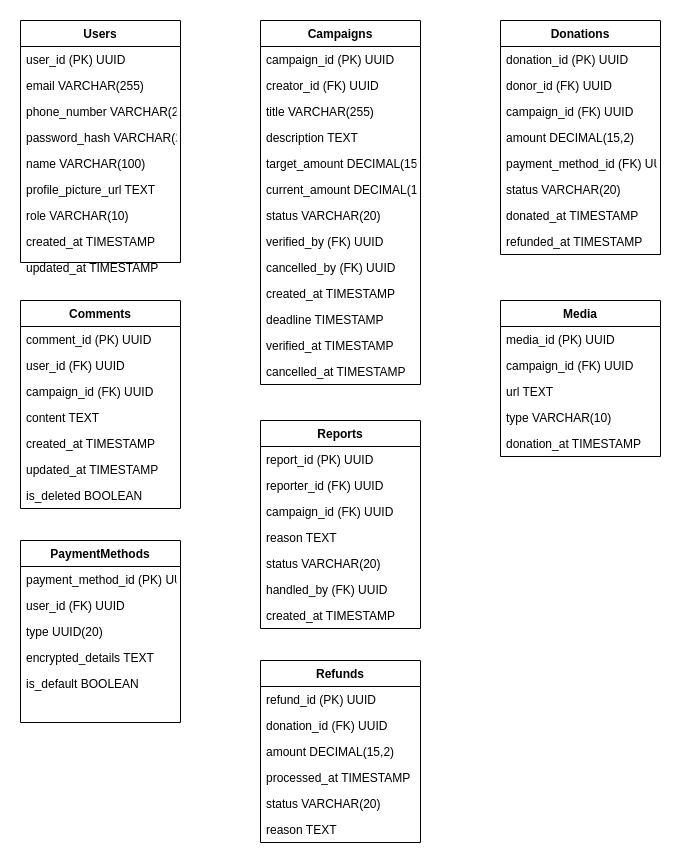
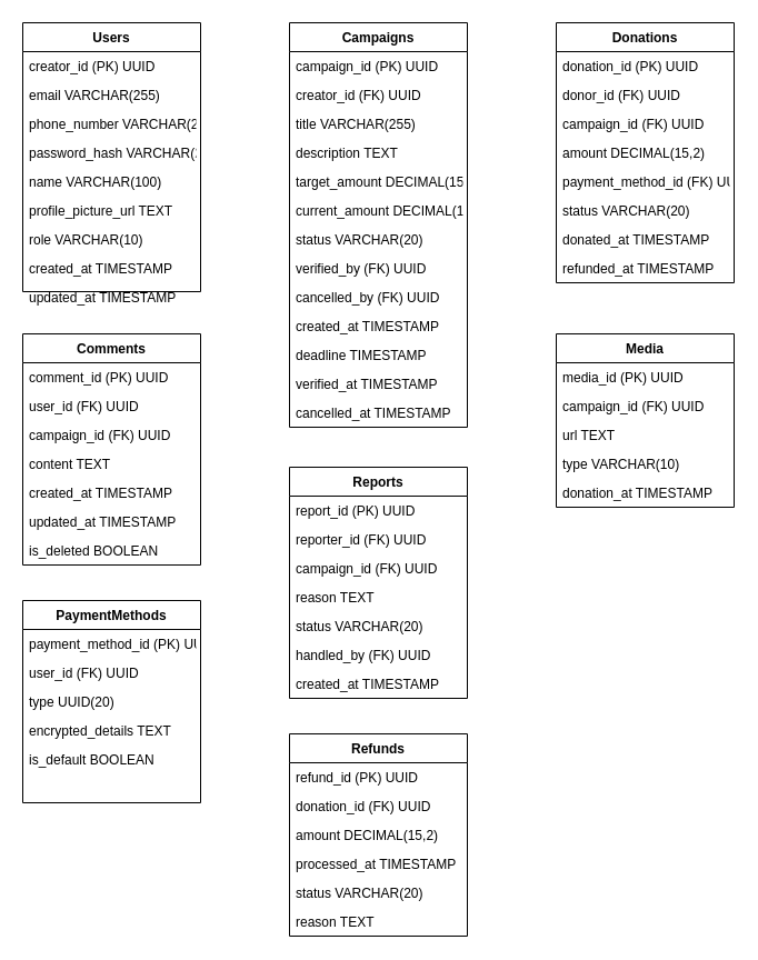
  <mxCell id="0" />
  <mxCell id="1" parent="0" />
  <mxCell id="2" value="Users" style="swimlane;fontStyle=1;align=center;verticalAlign=top;childLayout=stackLayout;horizontal=1;startSize=26;horizontalStack=0;resizeParent=1;resizeParentMax=0;resizeLast=0;collapsible=1;marginBottom=0;" vertex="1" parent="1"><mxGeometry x="20" y="20" width="160" height="242" as="geometry" /></mxCell>
- <mxCell id="3" value="user_id (PK) UUID" style="text;strokeColor=none;fillColor=none;align=left;verticalAlign=top;spacingLeft=4;spacingRight=4;overflow=hidden;rotatable=0;points=[[0,0.5],[1,0.5]];portConstraint=eastwest;" vertex="1" parent="2"><mxGeometry y="26" width="160" height="26" as="geometry" /></mxCell>
+ <mxCell id="3" value="creator_id (PK) UUID" style="text;strokeColor=none;fillColor=none;align=left;verticalAlign=top;spacingLeft=4;spacingRight=4;overflow=hidden;rotatable=0;points=[[0,0.5],[1,0.5]];portConstraint=eastwest;" vertex="1" parent="2"><mxGeometry y="26" width="160" height="26" as="geometry" /></mxCell>
  <mxCell id="4" value="email VARCHAR(255)" style="text;strokeColor=none;fillColor=none;align=left;verticalAlign=top;spacingLeft=4;spacingRight=4;overflow=hidden;rotatable=0;points=[[0,0.5],[1,0.5]];portConstraint=eastwest;" vertex="1" parent="2"><mxGeometry y="52" width="160" height="26" as="geometry" /></mxCell>
  <mxCell id="5" value="phone_number VARCHAR(20)" style="text;strokeColor=none;fillColor=none;align=left;verticalAlign=top;spacingLeft=4;spacingRight=4;overflow=hidden;rotatable=0;points=[[0,0.5],[1,0.5]];portConstraint=eastwest;" vertex="1" parent="2"><mxGeometry y="78" width="160" height="26" as="geometry" /></mxCell>
  <mxCell id="6" value="password_hash VARCHAR(255)" style="text;strokeColor=none;fillColor=none;align=left;verticalAlign=top;spacingLeft=4;spacingRight=4;overflow=hidden;rotatable=0;points=[[0,0.5],[1,0.5]];portConstraint=eastwest;" vertex="1" parent="2"><mxGeometry y="104" width="160" height="26" as="geometry" /></mxCell>
  <mxCell id="7" value="name VARCHAR(100)" style="text;strokeColor=none;fillColor=none;align=left;verticalAlign=top;spacingLeft=4;spacingRight=4;overflow=hidden;rotatable=0;points=[[0,0.5],[1,0.5]];portConstraint=eastwest;" vertex="1" parent="2"><mxGeometry y="130" width="160" height="26" as="geometry" /></mxCell>
  <mxCell id="8" value="profile_picture_url TEXT" style="text;strokeColor=none;fillColor=none;align=left;verticalAlign=top;spacingLeft=4;spacingRight=4;overflow=hidden;rotatable=0;points=[[0,0.5],[1,0.5]];portConstraint=eastwest;" vertex="1" parent="2"><mxGeometry y="156" width="160" height="26" as="geometry" /></mxCell>
  <mxCell id="9" value="role VARCHAR(10)" style="text;strokeColor=none;fillColor=none;align=left;verticalAlign=top;spacingLeft=4;spacingRight=4;overflow=hidden;rotatable=0;points=[[0,0.5],[1,0.5]];portConstraint=eastwest;" vertex="1" parent="2"><mxGeometry y="182" width="160" height="26" as="geometry" /></mxCell>
  <mxCell id="10" value="created_at TIMESTAMP" style="text;strokeColor=none;fillColor=none;align=left;verticalAlign=top;spacingLeft=4;spacingRight=4;overflow=hidden;rotatable=0;points=[[0,0.5],[1,0.5]];portConstraint=eastwest;" vertex="1" parent="2"><mxGeometry y="208" width="160" height="26" as="geometry" /></mxCell>
  <mxCell id="11" value="updated_at TIMESTAMP" style="text;strokeColor=none;fillColor=none;align=left;verticalAlign=top;spacingLeft=4;spacingRight=4;overflow=hidden;rotatable=0;points=[[0,0.5],[1,0.5]];portConstraint=eastwest;" vertex="1" parent="2"><mxGeometry y="234" width="160" height="26" as="geometry" /></mxCell>
  <mxCell id="12" value="Campaigns" style="swimlane;fontStyle=1;align=center;verticalAlign=top;childLayout=stackLayout;horizontal=1;startSize=26;horizontalStack=0;resizeParent=1;resizeParentMax=0;resizeLast=0;collapsible=1;marginBottom=0;" vertex="1" parent="1"><mxGeometry x="260" y="20" width="160" height="364" as="geometry" /></mxCell>
  <mxCell id="13" value="campaign_id (PK) UUID" style="text;strokeColor=none;fillColor=none;align=left;verticalAlign=top;spacingLeft=4;spacingRight=4;overflow=hidden;rotatable=0;points=[[0,0.5],[1,0.5]];portConstraint=eastwest;" vertex="1" parent="12"><mxGeometry y="26" width="160" height="26" as="geometry" /></mxCell>
  <mxCell id="14" value="creator_id (FK) UUID" style="text;strokeColor=none;fillColor=none;align=left;verticalAlign=top;spacingLeft=4;spacingRight=4;overflow=hidden;rotatable=0;points=[[0,0.5],[1,0.5]];portConstraint=eastwest;" vertex="1" parent="12"><mxGeometry y="52" width="160" height="26" as="geometry" /></mxCell>
  <mxCell id="15" value="title VARCHAR(255)" style="text;strokeColor=none;fillColor=none;align=left;verticalAlign=top;spacingLeft=4;spacingRight=4;overflow=hidden;rotatable=0;points=[[0,0.5],[1,0.5]];portConstraint=eastwest;" vertex="1" parent="12"><mxGeometry y="78" width="160" height="26" as="geometry" /></mxCell>
  <mxCell id="16" value="description TEXT" style="text;strokeColor=none;fillColor=none;align=left;verticalAlign=top;spacingLeft=4;spacingRight=4;overflow=hidden;rotatable=0;points=[[0,0.5],[1,0.5]];portConstraint=eastwest;" vertex="1" parent="12"><mxGeometry y="104" width="160" height="26" as="geometry" /></mxCell>
  <mxCell id="17" value="target_amount DECIMAL(15,2)" style="text;strokeColor=none;fillColor=none;align=left;verticalAlign=top;spacingLeft=4;spacingRight=4;overflow=hidden;rotatable=0;points=[[0,0.5],[1,0.5]];portConstraint=eastwest;" vertex="1" parent="12"><mxGeometry y="130" width="160" height="26" as="geometry" /></mxCell>
  <mxCell id="18" value="current_amount DECIMAL(15,2)" style="text;strokeColor=none;fillColor=none;align=left;verticalAlign=top;spacingLeft=4;spacingRight=4;overflow=hidden;rotatable=0;points=[[0,0.5],[1,0.5]];portConstraint=eastwest;" vertex="1" parent="12"><mxGeometry y="156" width="160" height="26" as="geometry" /></mxCell>
  <mxCell id="19" value="status VARCHAR(20)" style="text;strokeColor=none;fillColor=none;align=left;verticalAlign=top;spacingLeft=4;spacingRight=4;overflow=hidden;rotatable=0;points=[[0,0.5],[1,0.5]];portConstraint=eastwest;" vertex="1" parent="12"><mxGeometry y="182" width="160" height="26" as="geometry" /></mxCell>
  <mxCell id="20" value="verified_by (FK) UUID" style="text;strokeColor=none;fillColor=none;align=left;verticalAlign=top;spacingLeft=4;spacingRight=4;overflow=hidden;rotatable=0;points=[[0,0.5],[1,0.5]];portConstraint=eastwest;" vertex="1" parent="12"><mxGeometry y="208" width="160" height="26" as="geometry" /></mxCell>
  <mxCell id="21" value="cancelled_by (FK) UUID" style="text;strokeColor=none;fillColor=none;align=left;verticalAlign=top;spacingLeft=4;spacingRight=4;overflow=hidden;rotatable=0;points=[[0,0.5],[1,0.5]];portConstraint=eastwest;" vertex="1" parent="12"><mxGeometry y="234" width="160" height="26" as="geometry" /></mxCell>
  <mxCell id="22" value="created_at TIMESTAMP" style="text;strokeColor=none;fillColor=none;align=left;verticalAlign=top;spacingLeft=4;spacingRight=4;overflow=hidden;rotatable=0;points=[[0,0.5],[1,0.5]];portConstraint=eastwest;" vertex="1" parent="12"><mxGeometry y="260" width="160" height="26" as="geometry" /></mxCell>
  <mxCell id="23" value="deadline TIMESTAMP" style="text;strokeColor=none;fillColor=none;align=left;verticalAlign=top;spacingLeft=4;spacingRight=4;overflow=hidden;rotatable=0;points=[[0,0.5],[1,0.5]];portConstraint=eastwest;" vertex="1" parent="12"><mxGeometry y="286" width="160" height="26" as="geometry" /></mxCell>
  <mxCell id="24" value="verified_at TIMESTAMP" style="text;strokeColor=none;fillColor=none;align=left;verticalAlign=top;spacingLeft=4;spacingRight=4;overflow=hidden;rotatable=0;points=[[0,0.5],[1,0.5]];portConstraint=eastwest;" vertex="1" parent="12"><mxGeometry y="312" width="160" height="26" as="geometry" /></mxCell>
  <mxCell id="25" value="cancelled_at TIMESTAMP" style="text;strokeColor=none;fillColor=none;align=left;verticalAlign=top;spacingLeft=4;spacingRight=4;overflow=hidden;rotatable=0;points=[[0,0.5],[1,0.5]];portConstraint=eastwest;" vertex="1" parent="12"><mxGeometry y="338" width="160" height="26" as="geometry" /></mxCell>
  <mxCell id="26" value="Donations" style="swimlane;fontStyle=1;align=center;verticalAlign=top;childLayout=stackLayout;horizontal=1;startSize=26;horizontalStack=0;resizeParent=1;resizeParentMax=0;resizeLast=0;collapsible=1;marginBottom=0;" vertex="1" parent="1"><mxGeometry x="500" y="20" width="160" height="234" as="geometry" /></mxCell>
  <mxCell id="27" value="donation_id (PK) UUID" style="text;strokeColor=none;fillColor=none;align=left;verticalAlign=top;spacingLeft=4;spacingRight=4;overflow=hidden;rotatable=0;points=[[0,0.5],[1,0.5]];portConstraint=eastwest;" vertex="1" parent="26"><mxGeometry y="26" width="160" height="26" as="geometry" /></mxCell>
  <mxCell id="28" value="donor_id (FK) UUID" style="text;strokeColor=none;fillColor=none;align=left;verticalAlign=top;spacingLeft=4;spacingRight=4;overflow=hidden;rotatable=0;points=[[0,0.5],[1,0.5]];portConstraint=eastwest;" vertex="1" parent="26"><mxGeometry y="52" width="160" height="26" as="geometry" /></mxCell>
  <mxCell id="29" value="campaign_id (FK) UUID" style="text;strokeColor=none;fillColor=none;align=left;verticalAlign=top;spacingLeft=4;spacingRight=4;overflow=hidden;rotatable=0;points=[[0,0.5],[1,0.5]];portConstraint=eastwest;" vertex="1" parent="26"><mxGeometry y="78" width="160" height="26" as="geometry" /></mxCell>
  <mxCell id="30" value="amount DECIMAL(15,2)" style="text;strokeColor=none;fillColor=none;align=left;verticalAlign=top;spacingLeft=4;spacingRight=4;overflow=hidden;rotatable=0;points=[[0,0.5],[1,0.5]];portConstraint=eastwest;" vertex="1" parent="26"><mxGeometry y="104" width="160" height="26" as="geometry" /></mxCell>
  <mxCell id="31" value="payment_method_id (FK) UUID" style="text;strokeColor=none;fillColor=none;align=left;verticalAlign=top;spacingLeft=4;spacingRight=4;overflow=hidden;rotatable=0;points=[[0,0.5],[1,0.5]];portConstraint=eastwest;" vertex="1" parent="26"><mxGeometry y="130" width="160" height="26" as="geometry" /></mxCell>
  <mxCell id="32" value="status VARCHAR(20)" style="text;strokeColor=none;fillColor=none;align=left;verticalAlign=top;spacingLeft=4;spacingRight=4;overflow=hidden;rotatable=0;points=[[0,0.5],[1,0.5]];portConstraint=eastwest;" vertex="1" parent="26"><mxGeometry y="156" width="160" height="26" as="geometry" /></mxCell>
  <mxCell id="33" value="donated_at TIMESTAMP" style="text;strokeColor=none;fillColor=none;align=left;verticalAlign=top;spacingLeft=4;spacingRight=4;overflow=hidden;rotatable=0;points=[[0,0.5],[1,0.5]];portConstraint=eastwest;" vertex="1" parent="26"><mxGeometry y="182" width="160" height="26" as="geometry" /></mxCell>
  <mxCell id="34" value="refunded_at TIMESTAMP" style="text;strokeColor=none;fillColor=none;align=left;verticalAlign=top;spacingLeft=4;spacingRight=4;overflow=hidden;rotatable=0;points=[[0,0.5],[1,0.5]];portConstraint=eastwest;" vertex="1" parent="26"><mxGeometry y="208" width="160" height="26" as="geometry" /></mxCell>
  <mxCell id="35" value="Comments" style="swimlane;fontStyle=1;align=center;verticalAlign=top;childLayout=stackLayout;horizontal=1;startSize=26;horizontalStack=0;resizeParent=1;resizeParentMax=0;resizeLast=0;collapsible=1;marginBottom=0;" vertex="1" parent="1"><mxGeometry x="20" y="300" width="160" height="208" as="geometry" /></mxCell>
  <mxCell id="36" value="comment_id (PK) UUID" style="text;strokeColor=none;fillColor=none;align=left;verticalAlign=top;spacingLeft=4;spacingRight=4;overflow=hidden;rotatable=0;points=[[0,0.5],[1,0.5]];portConstraint=eastwest;" vertex="1" parent="35"><mxGeometry y="26" width="160" height="26" as="geometry" /></mxCell>
  <mxCell id="37" value="user_id (FK) UUID" style="text;strokeColor=none;fillColor=none;align=left;verticalAlign=top;spacingLeft=4;spacingRight=4;overflow=hidden;rotatable=0;points=[[0,0.5],[1,0.5]];portConstraint=eastwest;" vertex="1" parent="35"><mxGeometry y="52" width="160" height="26" as="geometry" /></mxCell>
  <mxCell id="38" value="campaign_id (FK) UUID" style="text;strokeColor=none;fillColor=none;align=left;verticalAlign=top;spacingLeft=4;spacingRight=4;overflow=hidden;rotatable=0;points=[[0,0.5],[1,0.5]];portConstraint=eastwest;" vertex="1" parent="35"><mxGeometry y="78" width="160" height="26" as="geometry" /></mxCell>
  <mxCell id="39" value="content TEXT" style="text;strokeColor=none;fillColor=none;align=left;verticalAlign=top;spacingLeft=4;spacingRight=4;overflow=hidden;rotatable=0;points=[[0,0.5],[1,0.5]];portConstraint=eastwest;" vertex="1" parent="35"><mxGeometry y="104" width="160" height="26" as="geometry" /></mxCell>
  <mxCell id="40" value="created_at TIMESTAMP" style="text;strokeColor=none;fillColor=none;align=left;verticalAlign=top;spacingLeft=4;spacingRight=4;overflow=hidden;rotatable=0;points=[[0,0.5],[1,0.5]];portConstraint=eastwest;" vertex="1" parent="35"><mxGeometry y="130" width="160" height="26" as="geometry" /></mxCell>
  <mxCell id="41" value="updated_at TIMESTAMP" style="text;strokeColor=none;fillColor=none;align=left;verticalAlign=top;spacingLeft=4;spacingRight=4;overflow=hidden;rotatable=0;points=[[0,0.5],[1,0.5]];portConstraint=eastwest;" vertex="1" parent="35"><mxGeometry y="156" width="160" height="26" as="geometry" /></mxCell>
  <mxCell id="42" value="is_deleted BOOLEAN" style="text;strokeColor=none;fillColor=none;align=left;verticalAlign=top;spacingLeft=4;spacingRight=4;overflow=hidden;rotatable=0;points=[[0,0.5],[1,0.5]];portConstraint=eastwest;" vertex="1" parent="35"><mxGeometry y="182" width="160" height="26" as="geometry" /></mxCell>
  <mxCell id="43" value="Reports" style="swimlane;fontStyle=1;align=center;verticalAlign=top;childLayout=stackLayout;horizontal=1;startSize=26;horizontalStack=0;resizeParent=1;resizeParentMax=0;resizeLast=0;collapsible=1;marginBottom=0;" vertex="1" parent="1"><mxGeometry x="260" y="420" width="160" height="208" as="geometry" /></mxCell>
  <mxCell id="44" value="report_id (PK) UUID" style="text;strokeColor=none;fillColor=none;align=left;verticalAlign=top;spacingLeft=4;spacingRight=4;overflow=hidden;rotatable=0;points=[[0,0.5],[1,0.5]];portConstraint=eastwest;" vertex="1" parent="43"><mxGeometry y="26" width="160" height="26" as="geometry" /></mxCell>
  <mxCell id="45" value="reporter_id (FK) UUID" style="text;strokeColor=none;fillColor=none;align=left;verticalAlign=top;spacingLeft=4;spacingRight=4;overflow=hidden;rotatable=0;points=[[0,0.5],[1,0.5]];portConstraint=eastwest;" vertex="1" parent="43"><mxGeometry y="52" width="160" height="26" as="geometry" /></mxCell>
  <mxCell id="46" value="campaign_id (FK) UUID" style="text;strokeColor=none;fillColor=none;align=left;verticalAlign=top;spacingLeft=4;spacingRight=4;overflow=hidden;rotatable=0;points=[[0,0.5],[1,0.5]];portConstraint=eastwest;" vertex="1" parent="43"><mxGeometry y="78" width="160" height="26" as="geometry" /></mxCell>
  <mxCell id="47" value="reason TEXT" style="text;strokeColor=none;fillColor=none;align=left;verticalAlign=top;spacingLeft=4;spacingRight=4;overflow=hidden;rotatable=0;points=[[0,0.5],[1,0.5]];portConstraint=eastwest;" vertex="1" parent="43"><mxGeometry y="104" width="160" height="26" as="geometry" /></mxCell>
  <mxCell id="48" value="status VARCHAR(20)" style="text;strokeColor=none;fillColor=none;align=left;verticalAlign=top;spacingLeft=4;spacingRight=4;overflow=hidden;rotatable=0;points=[[0,0.5],[1,0.5]];portConstraint=eastwest;" vertex="1" parent="43"><mxGeometry y="130" width="160" height="26" as="geometry" /></mxCell>
  <mxCell id="49" value="handled_by (FK) UUID" style="text;strokeColor=none;fillColor=none;align=left;verticalAlign=top;spacingLeft=4;spacingRight=4;overflow=hidden;rotatable=0;points=[[0,0.5],[1,0.5]];portConstraint=eastwest;" vertex="1" parent="43"><mxGeometry y="156" width="160" height="26" as="geometry" /></mxCell>
  <mxCell id="50" value="created_at TIMESTAMP" style="text;strokeColor=none;fillColor=none;align=left;verticalAlign=top;spacingLeft=4;spacingRight=4;overflow=hidden;rotatable=0;points=[[0,0.5],[1,0.5]];portConstraint=eastwest;" vertex="1" parent="43"><mxGeometry y="182" width="160" height="26" as="geometry" /></mxCell>
  <mxCell id="51" value="Media" style="swimlane;fontStyle=1;align=center;verticalAlign=top;childLayout=stackLayout;horizontal=1;startSize=26;horizontalStack=0;resizeParent=1;resizeParentMax=0;resizeLast=0;collapsible=1;marginBottom=0;" vertex="1" parent="1"><mxGeometry x="500" y="300" width="160" height="156" as="geometry" /></mxCell>
  <mxCell id="52" value="media_id (PK) UUID" style="text;strokeColor=none;fillColor=none;align=left;verticalAlign=top;spacingLeft=4;spacingRight=4;overflow=hidden;rotatable=0;points=[[0,0.5],[1,0.5]];portConstraint=eastwest;" vertex="1" parent="51"><mxGeometry y="26" width="160" height="26" as="geometry" /></mxCell>
  <mxCell id="53" value="campaign_id (FK) UUID" style="text;strokeColor=none;fillColor=none;align=left;verticalAlign=top;spacingLeft=4;spacingRight=4;overflow=hidden;rotatable=0;points=[[0,0.5],[1,0.5]];portConstraint=eastwest;" vertex="1" parent="51"><mxGeometry y="52" width="160" height="26" as="geometry" /></mxCell>
  <mxCell id="54" value="url TEXT" style="text;strokeColor=none;fillColor=none;align=left;verticalAlign=top;spacingLeft=4;spacingRight=4;overflow=hidden;rotatable=0;points=[[0,0.5],[1,0.5]];portConstraint=eastwest;" vertex="1" parent="51"><mxGeometry y="78" width="160" height="26" as="geometry" /></mxCell>
  <mxCell id="55" value="type VARCHAR(10)" style="text;strokeColor=none;fillColor=none;align=left;verticalAlign=top;spacingLeft=4;spacingRight=4;overflow=hidden;rotatable=0;points=[[0,0.5],[1,0.5]];portConstraint=eastwest;" vertex="1" parent="51"><mxGeometry y="104" width="160" height="26" as="geometry" /></mxCell>
  <mxCell id="56" value="donation_at TIMESTAMP" style="text;strokeColor=none;fillColor=none;align=left;verticalAlign=top;spacingLeft=4;spacingRight=4;overflow=hidden;rotatable=0;points=[[0,0.5],[1,0.5]];portConstraint=eastwest;" vertex="1" parent="51"><mxGeometry y="130" width="160" height="26" as="geometry" /></mxCell>
  <mxCell id="57" value="PaymentMethods" style="swimlane;fontStyle=1;align=center;verticalAlign=top;childLayout=stackLayout;horizontal=1;startSize=26;horizontalStack=0;resizeParent=1;resizeParentMax=0;resizeLast=0;collapsible=1;marginBottom=0;" vertex="1" parent="1"><mxGeometry x="20" y="540" width="160" height="182" as="geometry" /></mxCell>
  <mxCell id="58" value="payment_method_id (PK) UUID" style="text;strokeColor=none;fillColor=none;align=left;verticalAlign=top;spacingLeft=4;spacingRight=4;overflow=hidden;rotatable=0;points=[[0,0.5],[1,0.5]];portConstraint=eastwest;" vertex="1" parent="57"><mxGeometry y="26" width="160" height="26" as="geometry" /></mxCell>
  <mxCell id="59" value="user_id (FK) UUID" style="text;strokeColor=none;fillColor=none;align=left;verticalAlign=top;spacingLeft=4;spacingRight=4;overflow=hidden;rotatable=0;points=[[0,0.5],[1,0.5]];portConstraint=eastwest;" vertex="1" parent="57"><mxGeometry y="52" width="160" height="26" as="geometry" /></mxCell>
  <mxCell id="60" value="type UUID(20)" style="text;strokeColor=none;fillColor=none;align=left;verticalAlign=top;spacingLeft=4;spacingRight=4;overflow=hidden;rotatable=0;points=[[0,0.5],[1,0.5]];portConstraint=eastwest;" vertex="1" parent="57"><mxGeometry y="78" width="160" height="26" as="geometry" /></mxCell>
  <mxCell id="61" value="encrypted_details TEXT" style="text;strokeColor=none;fillColor=none;align=left;verticalAlign=top;spacingLeft=4;spacingRight=4;overflow=hidden;rotatable=0;points=[[0,0.5],[1,0.5]];portConstraint=eastwest;" vertex="1" parent="57"><mxGeometry y="104" width="160" height="26" as="geometry" /></mxCell>
  <mxCell id="62" value="is_default BOOLEAN" style="text;strokeColor=none;fillColor=none;align=left;verticalAlign=top;spacingLeft=4;spacingRight=4;overflow=hidden;rotatable=0;points=[[0,0.5],[1,0.5]];portConstraint=eastwest;" vertex="1" parent="57"><mxGeometry y="130" width="160" height="26" as="geometry" /></mxCell>
  <mxCell id="63" value="Refunds" style="swimlane;fontStyle=1;align=center;verticalAlign=top;childLayout=stackLayout;horizontal=1;startSize=26;horizontalStack=0;resizeParent=1;resizeParentMax=0;resizeLast=0;collapsible=1;marginBottom=0;" vertex="1" parent="1"><mxGeometry x="260" y="660" width="160" height="182" as="geometry" /></mxCell>
  <mxCell id="64" value="refund_id (PK) UUID" style="text;strokeColor=none;fillColor=none;align=left;verticalAlign=top;spacingLeft=4;spacingRight=4;overflow=hidden;rotatable=0;points=[[0,0.5],[1,0.5]];portConstraint=eastwest;" vertex="1" parent="63"><mxGeometry y="26" width="160" height="26" as="geometry" /></mxCell>
  <mxCell id="65" value="donation_id (FK) UUID" style="text;strokeColor=none;fillColor=none;align=left;verticalAlign=top;spacingLeft=4;spacingRight=4;overflow=hidden;rotatable=0;points=[[0,0.5],[1,0.5]];portConstraint=eastwest;" vertex="1" parent="63"><mxGeometry y="52" width="160" height="26" as="geometry" /></mxCell>
  <mxCell id="66" value="amount DECIMAL(15,2)" style="text;strokeColor=none;fillColor=none;align=left;verticalAlign=top;spacingLeft=4;spacingRight=4;overflow=hidden;rotatable=0;points=[[0,0.5],[1,0.5]];portConstraint=eastwest;" vertex="1" parent="63"><mxGeometry y="78" width="160" height="26" as="geometry" /></mxCell>
  <mxCell id="67" value="processed_at TIMESTAMP" style="text;strokeColor=none;fillColor=none;align=left;verticalAlign=top;spacingLeft=4;spacingRight=4;overflow=hidden;rotatable=0;points=[[0,0.5],[1,0.5]];portConstraint=eastwest;" vertex="1" parent="63"><mxGeometry y="104" width="160" height="26" as="geometry" /></mxCell>
  <mxCell id="68" value="status VARCHAR(20)" style="text;strokeColor=none;fillColor=none;align=left;verticalAlign=top;spacingLeft=4;spacingRight=4;overflow=hidden;rotatable=0;points=[[0,0.5],[1,0.5]];portConstraint=eastwest;" vertex="1" parent="63"><mxGeometry y="130" width="160" height="26" as="geometry" /></mxCell>
  <mxCell id="69" value="reason TEXT" style="text;strokeColor=none;fillColor=none;align=left;verticalAlign=top;spacingLeft=4;spacingRight=4;overflow=hidden;rotatable=0;points=[[0,0.5],[1,0.5]];portConstraint=eastwest;" vertex="1" parent="63"><mxGeometry y="156" width="160" height="26" as="geometry" /></mxCell>
